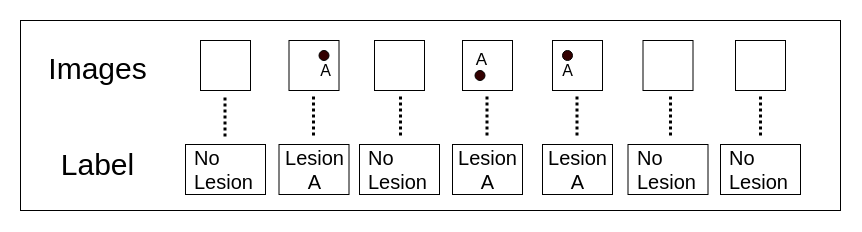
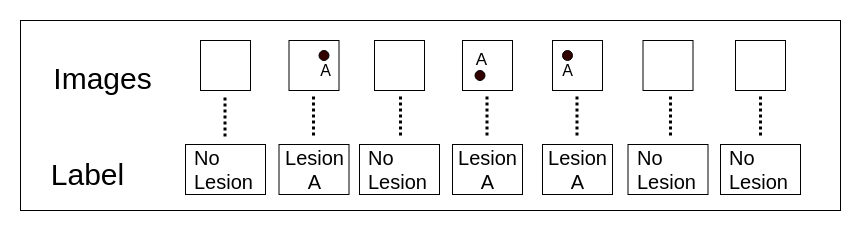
  <mxCell id="0" />
  <mxCell id="1" parent="0" />
  <mxCell id="2" value="" style="rounded=0;whiteSpace=wrap;html=1;" parent="1" vertex="1"><mxGeometry x="20" y="20" width="820" height="190" as="geometry" /></mxCell>
  <mxCell id="3" value="" style="rounded=0;whiteSpace=wrap;html=1;" parent="1" vertex="1"><mxGeometry x="200" y="40" width="50" height="50" as="geometry" /></mxCell>
  <mxCell id="4" value="" style="rounded=0;whiteSpace=wrap;html=1;" parent="1" vertex="1"><mxGeometry x="288.5" y="40" width="50" height="50" as="geometry" /></mxCell>
  <mxCell id="5" value="" style="rounded=0;whiteSpace=wrap;html=1;" parent="1" vertex="1"><mxGeometry x="374" y="40" width="50" height="50" as="geometry" /></mxCell>
  <mxCell id="6" value="" style="rounded=0;whiteSpace=wrap;html=1;" parent="1" vertex="1"><mxGeometry x="462" y="40" width="50" height="50" as="geometry" /></mxCell>
  <mxCell id="7" value="" style="rounded=0;whiteSpace=wrap;html=1;" parent="1" vertex="1"><mxGeometry x="552" y="40" width="50" height="50" as="geometry" /></mxCell>
  <mxCell id="8" value="" style="rounded=0;whiteSpace=wrap;html=1;" parent="1" vertex="1"><mxGeometry x="642.5" y="40" width="50" height="50" as="geometry" /></mxCell>
  <mxCell id="9" value="" style="rounded=0;whiteSpace=wrap;html=1;" parent="1" vertex="1"><mxGeometry x="735" y="40" width="50" height="50" as="geometry" /></mxCell>
  <mxCell id="10" value="" style="ellipse;whiteSpace=wrap;html=1;fillColor=#330000;" parent="1" vertex="1"><mxGeometry x="318.5" y="50" width="10" height="10" as="geometry" /></mxCell>
  <mxCell id="11" value="" style="ellipse;whiteSpace=wrap;html=1;fillColor=#330000;" parent="1" vertex="1"><mxGeometry x="474.5" y="70" width="10" height="10" as="geometry" /></mxCell>
  <mxCell id="12" value="" style="ellipse;whiteSpace=wrap;html=1;fillColor=#330000;" parent="1" vertex="1"><mxGeometry x="562" y="50" width="10" height="10" as="geometry" /></mxCell>
  <mxCell id="13" value="&lt;font style=&quot;font-size: 16px&quot;&gt;A&lt;/font&gt;" style="text;html=1;align=center;verticalAlign=middle;resizable=0;points=[];;autosize=1;" parent="1" vertex="1"><mxGeometry x="309.5" y="60" width="30" height="20" as="geometry" /></mxCell>
  <mxCell id="14" value="&lt;font style=&quot;font-size: 17px&quot;&gt;A&lt;/font&gt;" style="text;html=1;align=center;verticalAlign=middle;resizable=0;points=[];;autosize=1;" parent="1" vertex="1"><mxGeometry x="465.5" y="50" width="30" height="20" as="geometry" /></mxCell>
  <mxCell id="15" value="&lt;font style=&quot;font-size: 16px&quot;&gt;A&lt;/font&gt;" style="text;html=1;align=center;verticalAlign=middle;resizable=0;points=[];;autosize=1;" parent="1" vertex="1"><mxGeometry x="552" y="60" width="30" height="20" as="geometry" /></mxCell>
  <mxCell id="16" value="&lt;font style=&quot;font-size: 20px&quot;&gt;No&lt;br&gt;Lesion&lt;/font&gt;" style="text;html=1;align=left;verticalAlign=middle;resizable=0;points=[];;autosize=1;strokeColor=#000000;spacingLeft=7;" parent="1" vertex="1"><mxGeometry x="185" y="144" width="80" height="50" as="geometry" /></mxCell>
  <mxCell id="17" value="&lt;font style=&quot;font-size: 20px&quot;&gt;Lesion&lt;br&gt;A&lt;/font&gt;" style="text;html=1;align=center;verticalAlign=middle;resizable=0;points=[];;autosize=1;strokeColor=#000000;" parent="1" vertex="1"><mxGeometry x="278.5" y="144" width="70" height="50" as="geometry" /></mxCell>
- <mxCell id="18" value="&lt;font style=&quot;font-size: 30px&quot;&gt;Images&lt;/font&gt;" style="text;html=1;align=center;verticalAlign=middle;resizable=0;points=[];;autosize=1;" parent="1" vertex="1"><mxGeometry x="42" y="53" width="110" height="30" as="geometry" /></mxCell>
- <mxCell id="19" value="&lt;font style=&quot;font-size: 30px&quot;&gt;Label&lt;br&gt;&lt;/font&gt;" style="text;html=1;align=center;verticalAlign=middle;resizable=0;points=[];;autosize=1;" parent="1" vertex="1"><mxGeometry x="52" y="149" width="90" height="30" as="geometry" /></mxCell>
+ <mxCell id="18" value="&lt;font style=&quot;font-size: 30px&quot;&gt;Images&lt;/font&gt;" style="text;html=1;align=center;verticalAlign=middle;resizable=0;points=[];;autosize=1;" parent="1" vertex="1"><mxGeometry x="47" y="63" width="110" height="30" as="geometry" /></mxCell>
+ <mxCell id="19" value="&lt;font style=&quot;font-size: 30px&quot;&gt;Label&lt;br&gt;&lt;/font&gt;" style="text;html=1;align=center;verticalAlign=middle;resizable=0;points=[];;autosize=1;" parent="1" vertex="1"><mxGeometry x="42" y="159" width="90" height="30" as="geometry" /></mxCell>
  <mxCell id="20" value="" style="endArrow=none;dashed=1;html=1;dashPattern=1 1;strokeWidth=3;" parent="1" edge="1"><mxGeometry width="50" height="50" relative="1" as="geometry"><mxPoint x="224.5" y="136" as="sourcePoint" /><mxPoint x="224.5" y="95" as="targetPoint" /></mxGeometry></mxCell>
  <mxCell id="21" value="&lt;font style=&quot;font-size: 20px&quot;&gt;No&lt;br&gt;Lesion&lt;/font&gt;" style="text;html=1;align=left;verticalAlign=middle;resizable=0;points=[];;autosize=1;strokeColor=#000000;spacingLeft=7;" parent="1" vertex="1"><mxGeometry x="359" y="144" width="80" height="50" as="geometry" /></mxCell>
  <mxCell id="22" value="&lt;font style=&quot;font-size: 20px&quot;&gt;No&lt;br&gt;Lesion&lt;/font&gt;" style="text;html=1;align=left;verticalAlign=middle;resizable=0;points=[];;autosize=1;strokeColor=#000000;spacingLeft=7;" parent="1" vertex="1"><mxGeometry x="627.5" y="144" width="80" height="50" as="geometry" /></mxCell>
  <mxCell id="23" value="&lt;font style=&quot;font-size: 20px&quot;&gt;No&lt;br&gt;Lesion&lt;/font&gt;" style="text;html=1;align=left;verticalAlign=middle;resizable=0;points=[];;autosize=1;strokeColor=#000000;spacingLeft=7;" parent="1" vertex="1"><mxGeometry x="720" y="144" width="80" height="50" as="geometry" /></mxCell>
  <mxCell id="24" value="&lt;font style=&quot;font-size: 20px&quot;&gt;Lesion&lt;br&gt;A&lt;/font&gt;" style="text;html=1;align=center;verticalAlign=middle;resizable=0;points=[];;autosize=1;strokeColor=#000000;" parent="1" vertex="1"><mxGeometry x="452" y="144" width="70" height="50" as="geometry" /></mxCell>
  <mxCell id="25" value="&lt;font style=&quot;font-size: 20px&quot;&gt;Lesion&lt;br&gt;A&lt;/font&gt;" style="text;html=1;align=center;verticalAlign=middle;resizable=0;points=[];;autosize=1;strokeColor=#000000;" parent="1" vertex="1"><mxGeometry x="542" y="144" width="70" height="50" as="geometry" /></mxCell>
  <mxCell id="26" value="" style="endArrow=none;dashed=1;html=1;dashPattern=1 1;strokeWidth=3;" parent="1" edge="1"><mxGeometry width="50" height="50" relative="1" as="geometry"><mxPoint x="760" y="135" as="sourcePoint" /><mxPoint x="760" y="95" as="targetPoint" /></mxGeometry></mxCell>
  <mxCell id="27" value="" style="endArrow=none;dashed=1;html=1;dashPattern=1 1;strokeWidth=3;" parent="1" edge="1"><mxGeometry width="50" height="50" relative="1" as="geometry"><mxPoint x="670" y="135" as="sourcePoint" /><mxPoint x="670" y="95" as="targetPoint" /></mxGeometry></mxCell>
  <mxCell id="28" value="" style="endArrow=none;dashed=1;html=1;dashPattern=1 1;strokeWidth=3;" parent="1" edge="1"><mxGeometry width="50" height="50" relative="1" as="geometry"><mxPoint x="576.5" y="135" as="sourcePoint" /><mxPoint x="576.5" y="95" as="targetPoint" /></mxGeometry></mxCell>
  <mxCell id="29" value="" style="endArrow=none;dashed=1;html=1;dashPattern=1 1;strokeWidth=3;" parent="1" edge="1"><mxGeometry width="50" height="50" relative="1" as="geometry"><mxPoint x="486.5" y="135" as="sourcePoint" /><mxPoint x="486.5" y="95" as="targetPoint" /></mxGeometry></mxCell>
  <mxCell id="30" value="" style="endArrow=none;dashed=1;html=1;dashPattern=1 1;strokeWidth=3;" parent="1" edge="1"><mxGeometry width="50" height="50" relative="1" as="geometry"><mxPoint x="400" y="135" as="sourcePoint" /><mxPoint x="400" y="95" as="targetPoint" /></mxGeometry></mxCell>
  <mxCell id="31" value="" style="endArrow=none;dashed=1;html=1;dashPattern=1 1;strokeWidth=3;" parent="1" edge="1"><mxGeometry width="50" height="50" relative="1" as="geometry"><mxPoint x="313" y="135" as="sourcePoint" /><mxPoint x="313" y="95" as="targetPoint" /></mxGeometry></mxCell>
